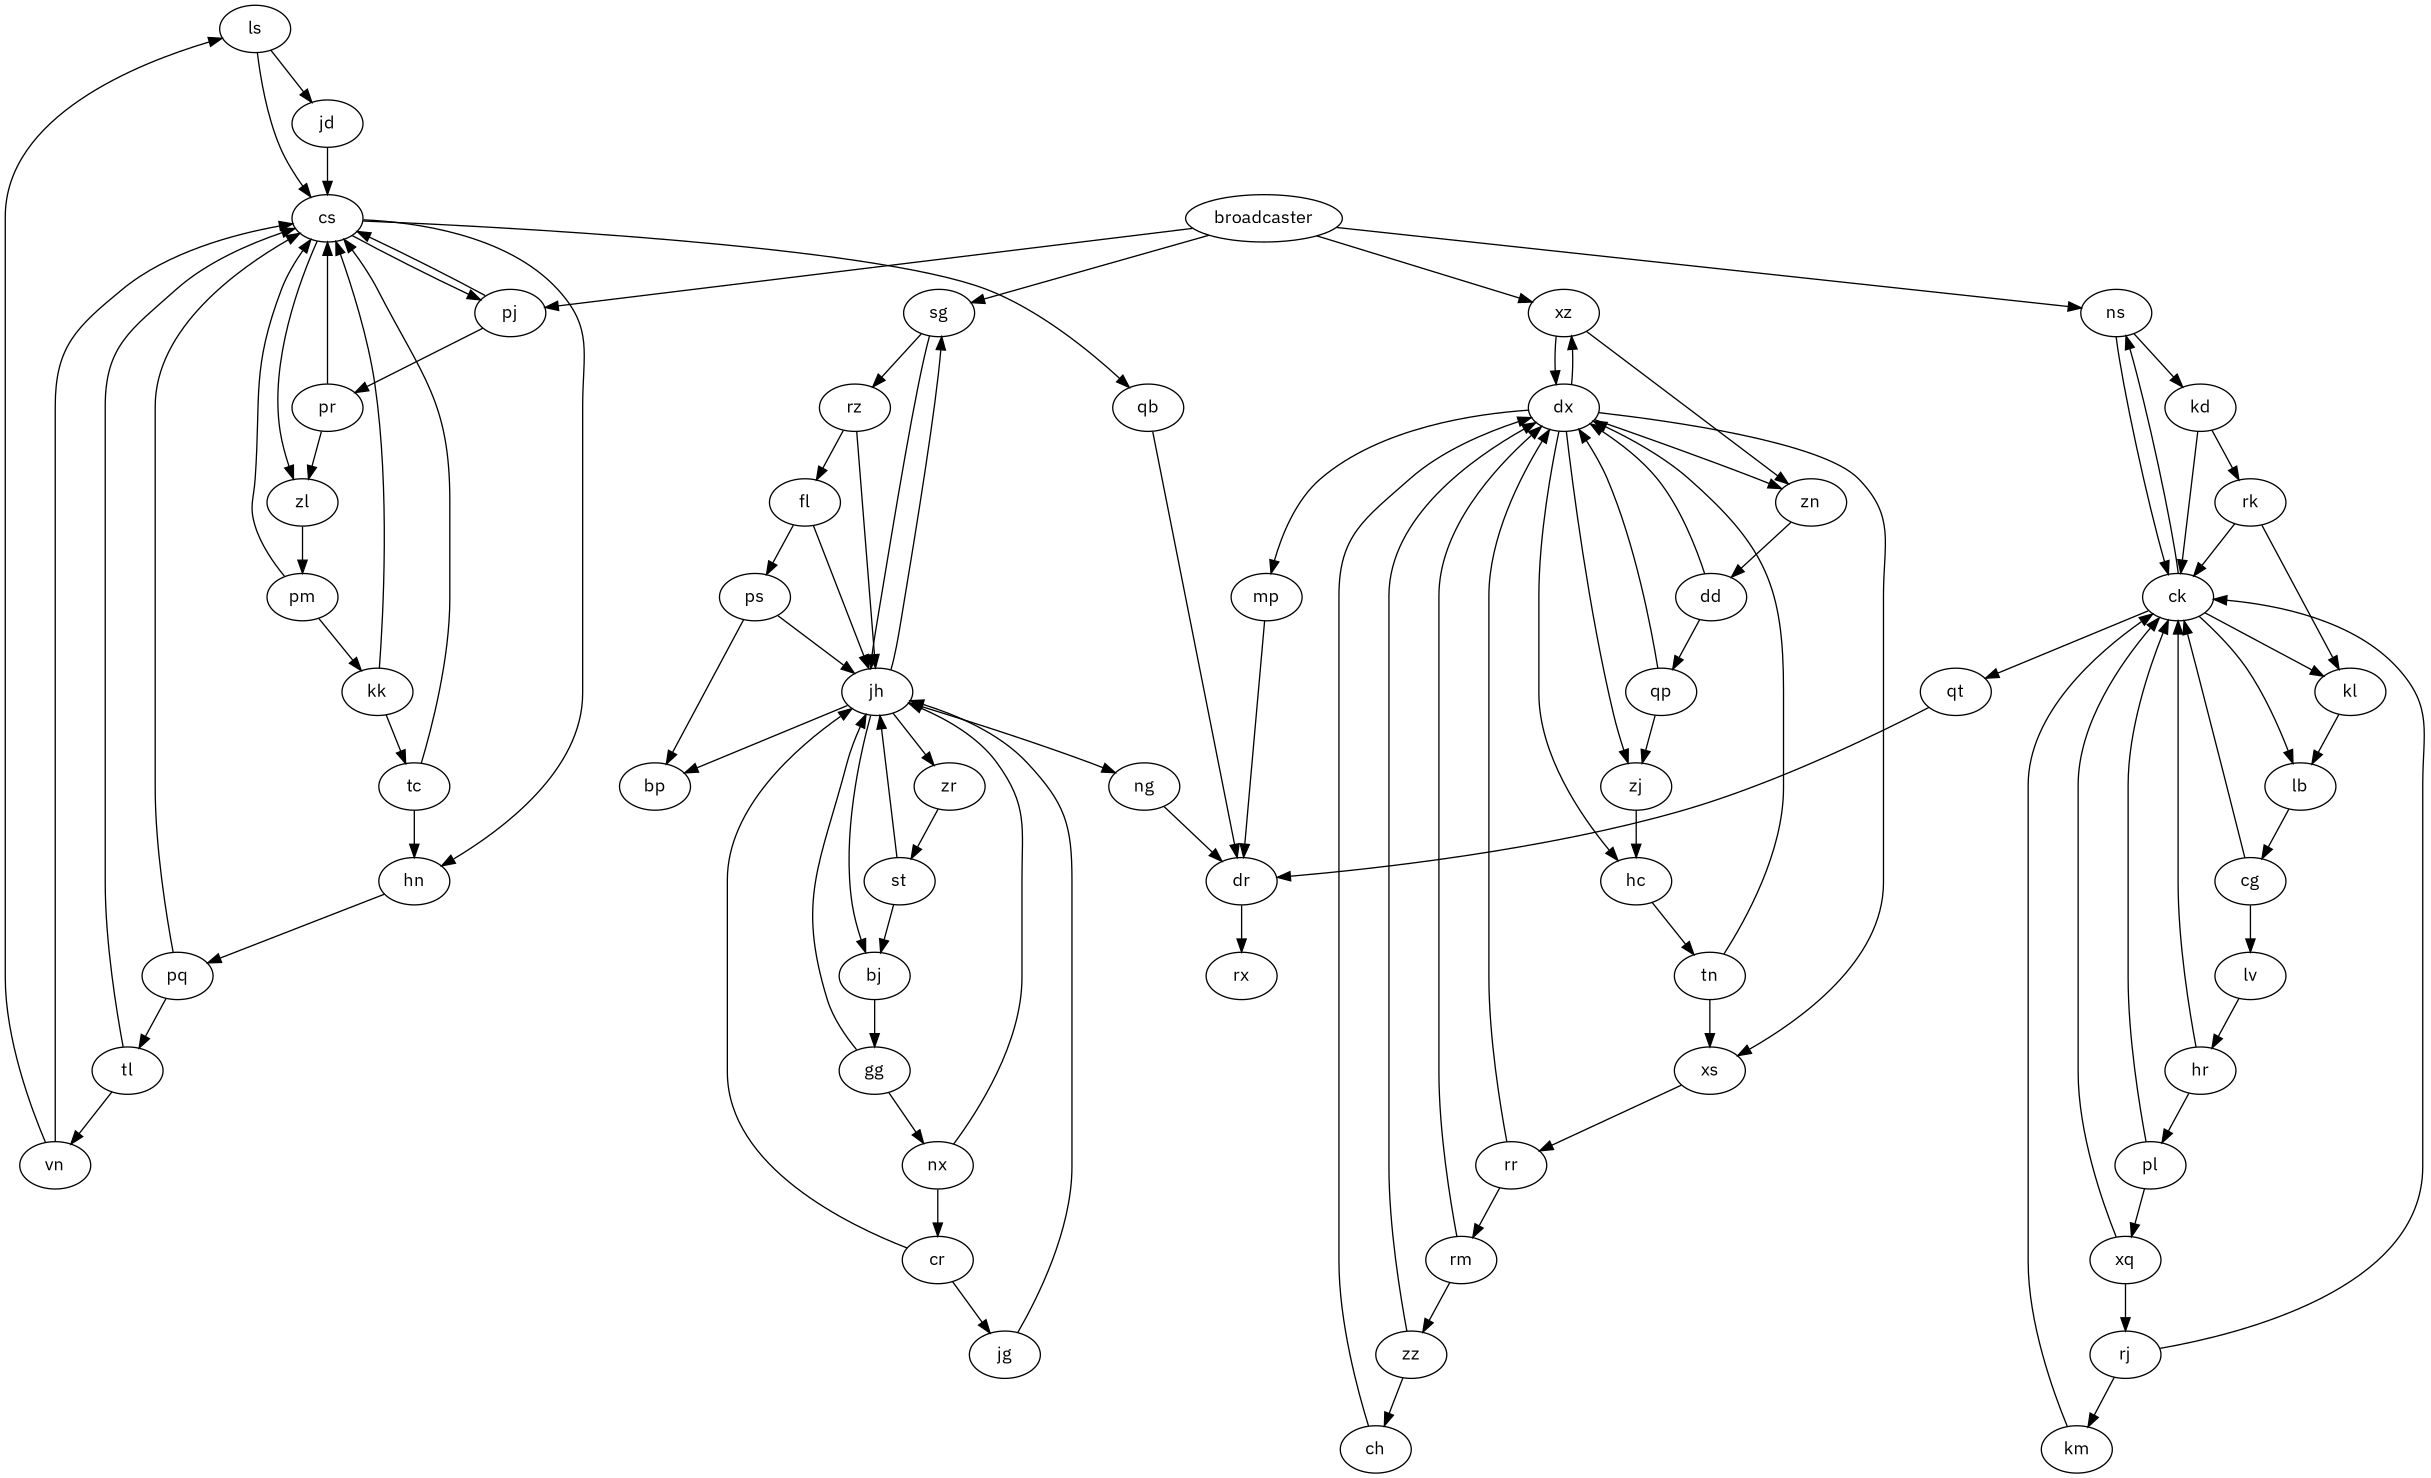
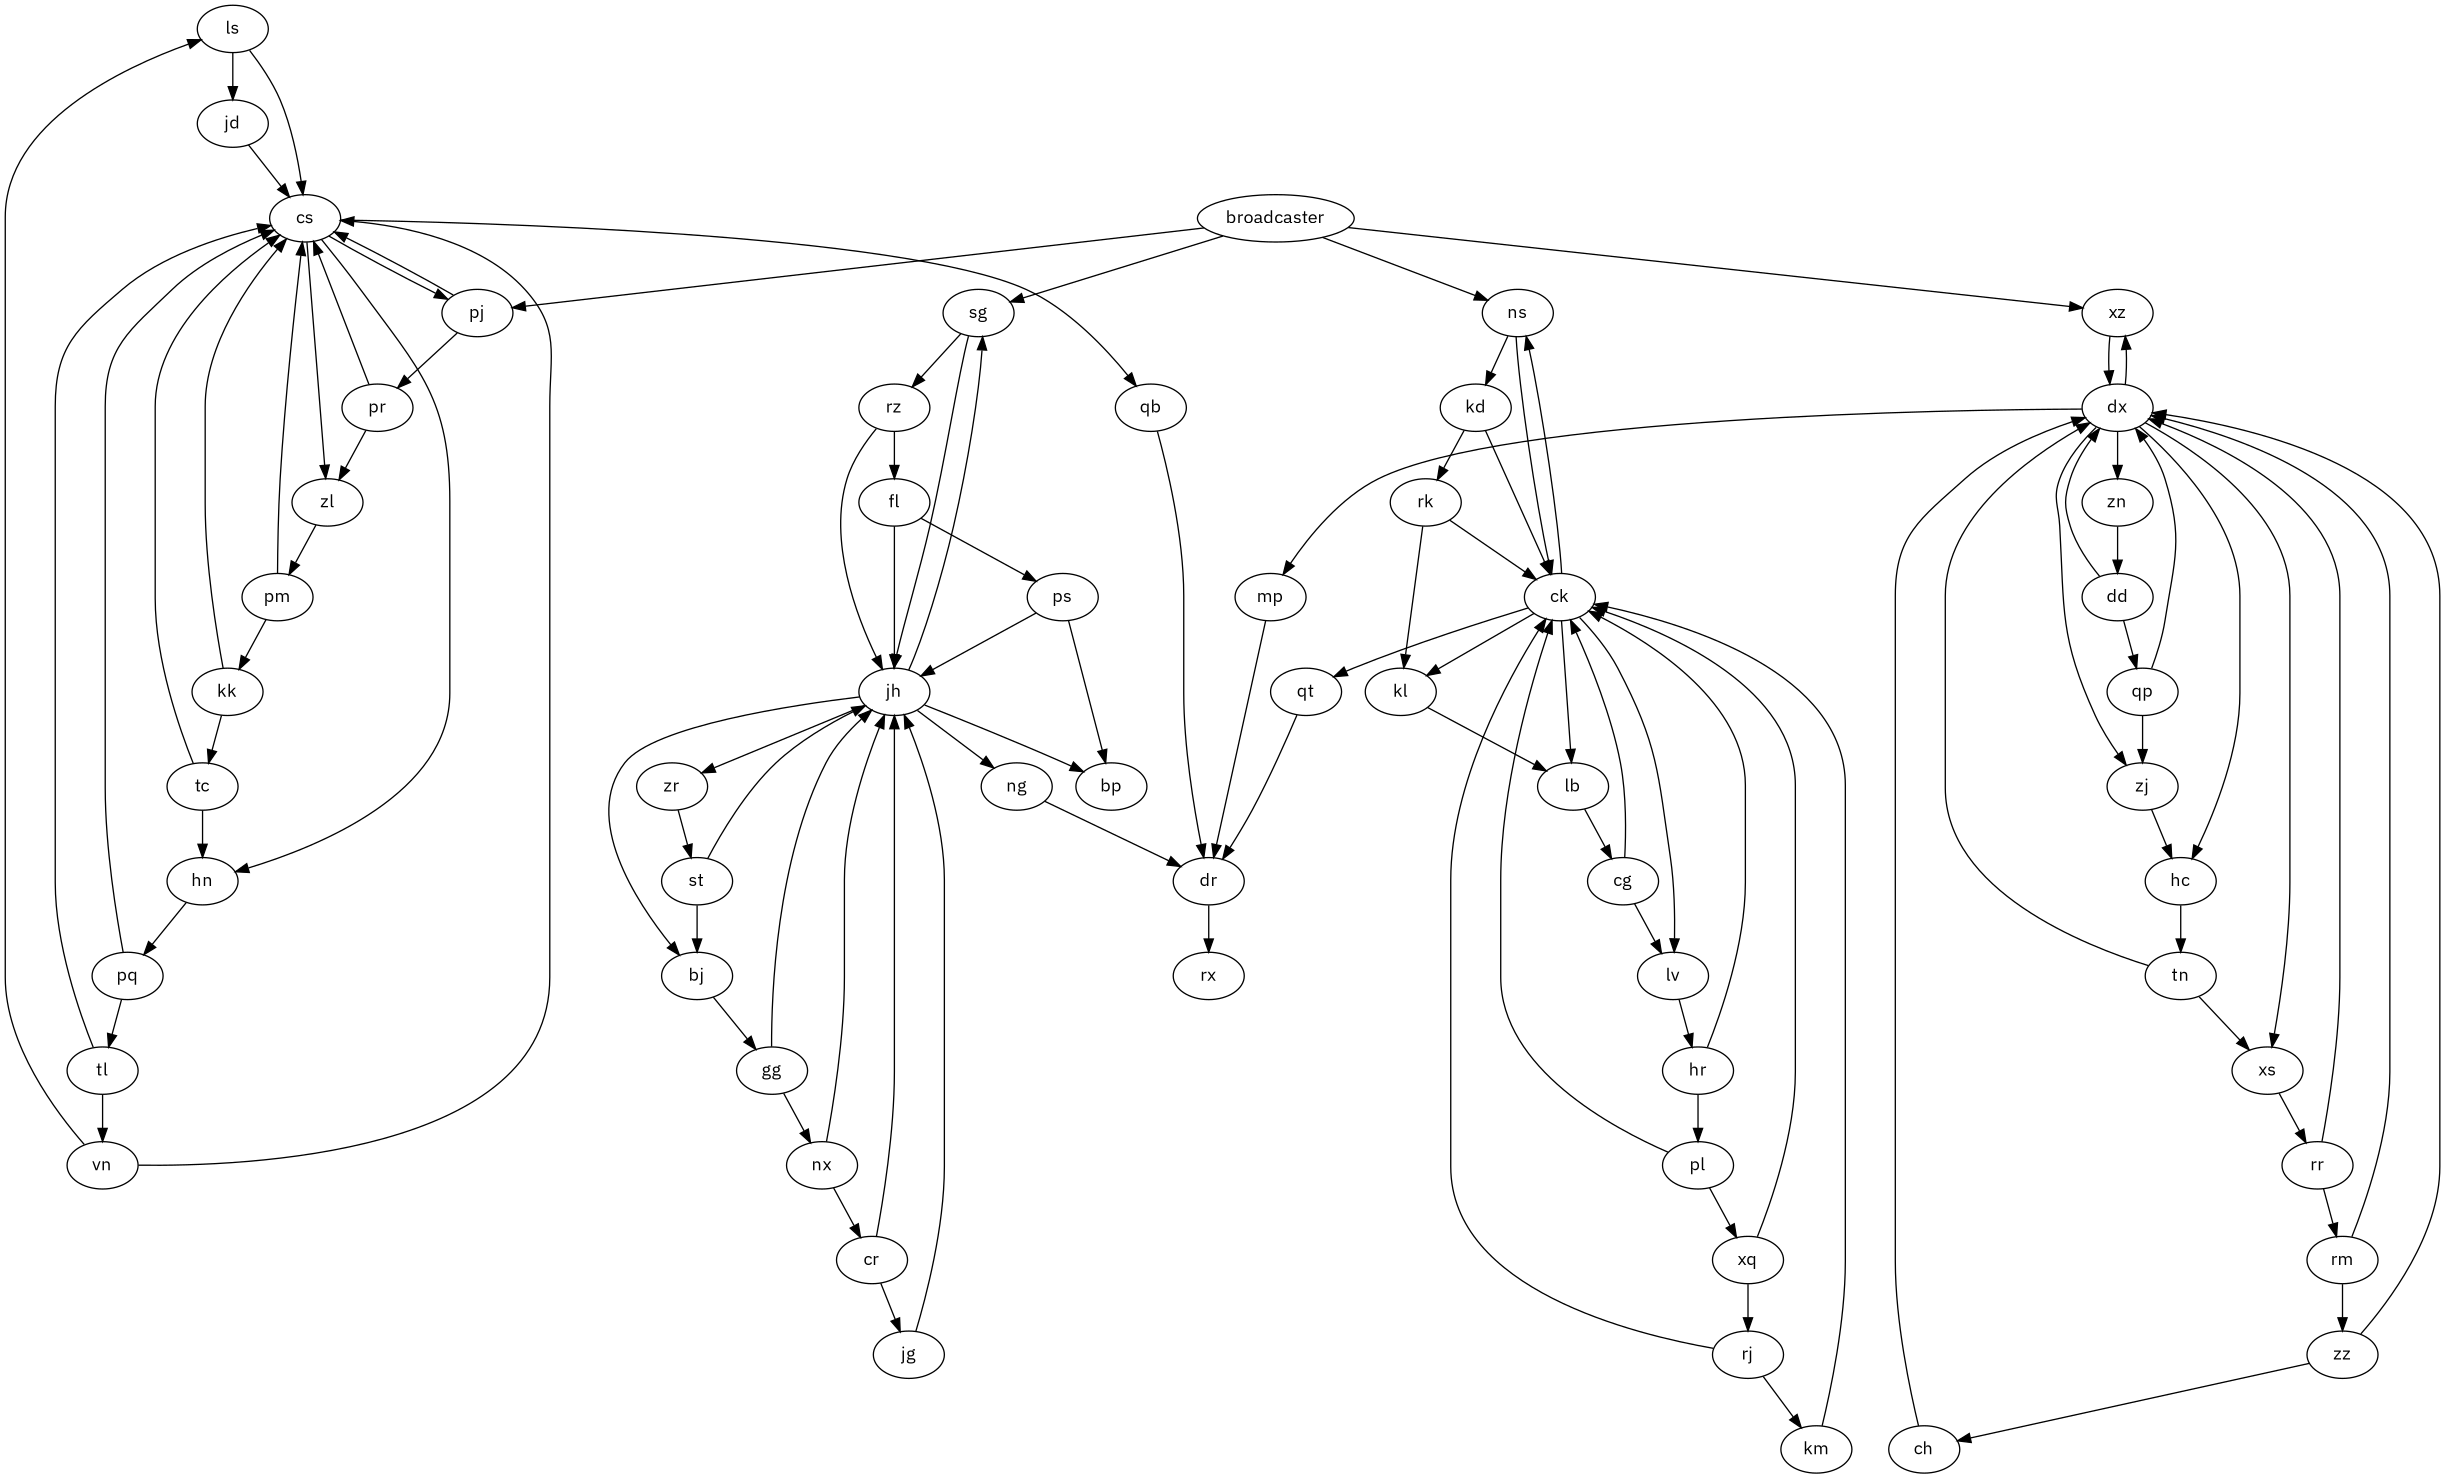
  digraph {
    fontname="IBM Plex Sans"
    node [fontname="IBM Plex Sans"]
    edge [fontname="IBM Plex Sans"]
    ls
    cs
    jd
    pj
    zl
    hn
    qb
    pr
    pm
    pq
    dr
    st
    jh
    bj
    sg
    bp
    zr
    ng
    gg
    rz
    nx
    hc
    tn
    xs
    dx
    rr
    mp
    xz
    zj
    zn
    rm
    zz
    tl
    vn
    rj
    km
    ck
    lb
    lv
    ns
    kl
    qt
    cg
    hr
    kd
    ch
    dd
    kk
    tc
    pl
    xq
    rx
    broadcaster
    rk
    fl
    cr
    jg
    qp
    ps
    ls -> cs
    ls -> jd
    cs -> pj
    cs -> zl
    cs -> hn
    cs -> qb
    jd -> cs
    pj -> cs
    pj -> pr
    zl -> pm
    hn -> pq
    qb -> dr
    pr -> cs
    pr -> zl
    pm -> cs
    pm -> kk
    pq -> cs
    pq -> tl
    dr -> rx
    st -> jh
    st -> bj
    jh -> bj
    jh -> sg
    jh -> bp
    jh -> zr
    jh -> ng
    bj -> gg
    sg -> jh
    sg -> rz
    zr -> st
    ng -> dr
    gg -> jh
    gg -> nx
    rz -> jh
    rz -> fl
    nx -> jh
    nx -> cr
    hc -> tn
    tn -> xs
    tn -> dx
    xs -> rr
    dx -> hc
    dx -> xs
    dx -> mp
    dx -> xz
    dx -> zj
    dx -> zn
    rr -> dx
    rr -> rm
    mp -> dr
    xz -> dx
-   xz -> zn
    zj -> hc
    zn -> dd
    rm -> dx
    rm -> zz
    zz -> dx
    zz -> ch
    tl -> cs
    tl -> vn
    vn -> ls
    vn -> cs
    rj -> km
    rj -> ck
    km -> ck
    ck -> lb
+   ck -> lv
    ck -> ns
    ck -> kl
    ck -> qt
    lb -> cg
    lv -> hr
    ns -> ck
    ns -> kd
    kl -> lb
    qt -> dr
    cg -> ck
    cg -> lv
    hr -> ck
    hr -> pl
    kd -> ck
    kd -> rk
    ch -> dx
    dd -> dx
    dd -> qp
    kk -> cs
    kk -> tc
    tc -> cs
    tc -> hn
    pl -> ck
    pl -> xq
    xq -> rj
    xq -> ck
    broadcaster -> pj
    broadcaster -> sg
    broadcaster -> xz
    broadcaster -> ns
    rk -> ck
    rk -> kl
    fl -> jh
    fl -> ps
    cr -> jh
    cr -> jg
    jg -> jh
    qp -> dx
    qp -> zj
    ps -> jh
    ps -> bp
  }
